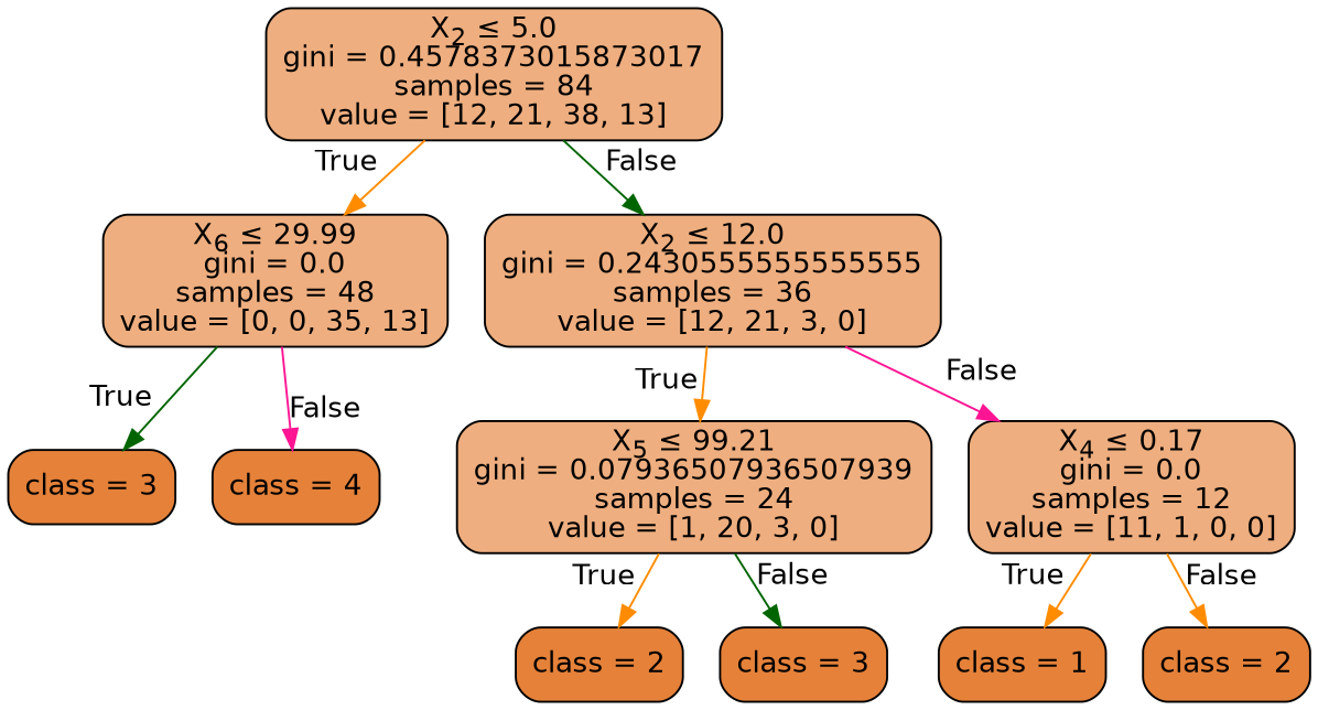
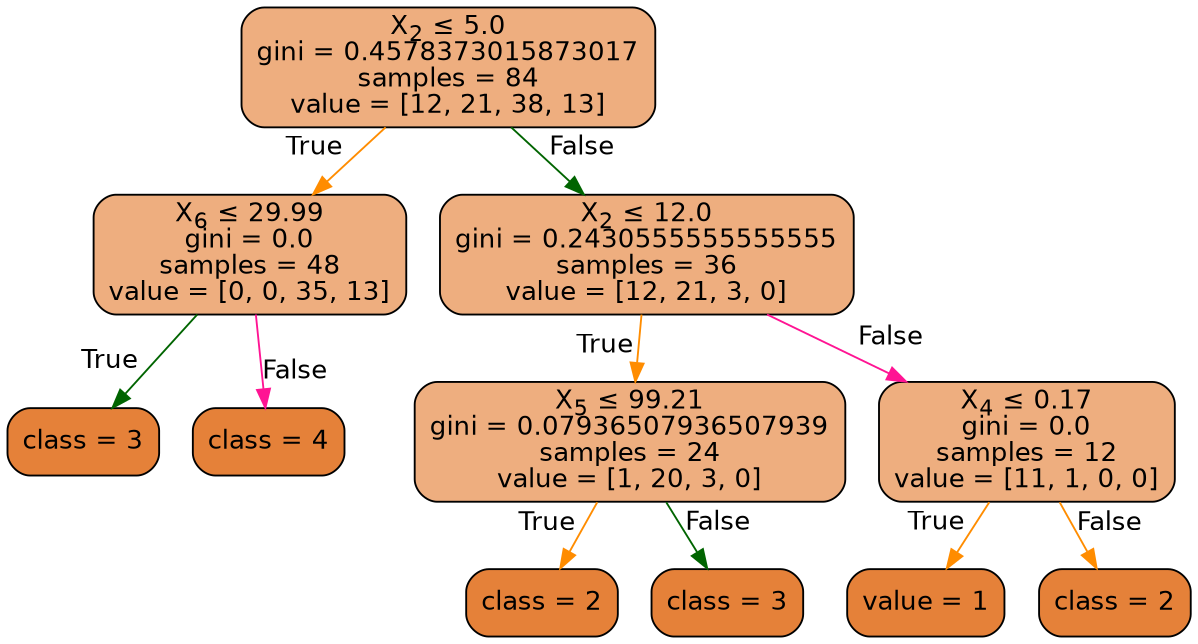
  digraph {
    node [color=black fillcolor="#e58139ff" fontname=helvetica shape=box style="filled, rounded"]
    edge [fontname=helvetica headlabel=True labelangle=45 labeldistance=2.5 color=darkorange]
    n1 [fillcolor="#e58139a4" label=<X<SUB>2</SUB> &le; 5.0<br/>gini = 0.4578373015873017<br/>samples = 84<br/>value = [12, 21, 38, 13]>]
    n2 [fillcolor="#e58139a4" label=<X<SUB>6</SUB> &le; 29.99<br/>gini = 0.0<br/>samples = 48<br/>value = [0, 0, 35, 13]>]
    n3 [fillcolor="#e58139a4" label=<X<SUB>2</SUB> &le; 12.0<br/>gini = 0.2430555555555555<br/>samples = 36<br/>value = [12, 21, 3, 0]>]
    n4 [label="class = 3"]
    n5 [label="class = 4"]
    n6 [fillcolor="#e58139a4" label=<X<SUB>5</SUB> &le; 99.21<br/>gini = 0.07936507936507939<br/>samples = 24<br/>value = [1, 20, 3, 0]>]
    n7 [fillcolor="#e58139a4" label=<X<SUB>4</SUB> &le; 0.17<br/>gini = 0.0<br/>samples = 12<br/>value = [11, 1, 0, 0]>]
    n8 [label="class = 2"]
    n9 [label="class = 3"]
-   n10 [label="class = 1"]
+   n10 [label="value = 1"]
    n11 [label="class = 2"]
    n1 -> n2
    n1 -> n3 [headlabel=False labelangle=-45 color=darkgreen]
    n2 -> n4 [color=darkgreen]
    n2 -> n5 [headlabel=False labelangle=-45 color=deeppink]
    n3 -> n6
    n3 -> n7 [headlabel=False labelangle=-45 color=deeppink]
    n6 -> n8
    n6 -> n9 [headlabel=False labelangle=-45 color=darkgreen]
    n7 -> n10
    n7 -> n11 [headlabel=False labelangle=-45]
  }
